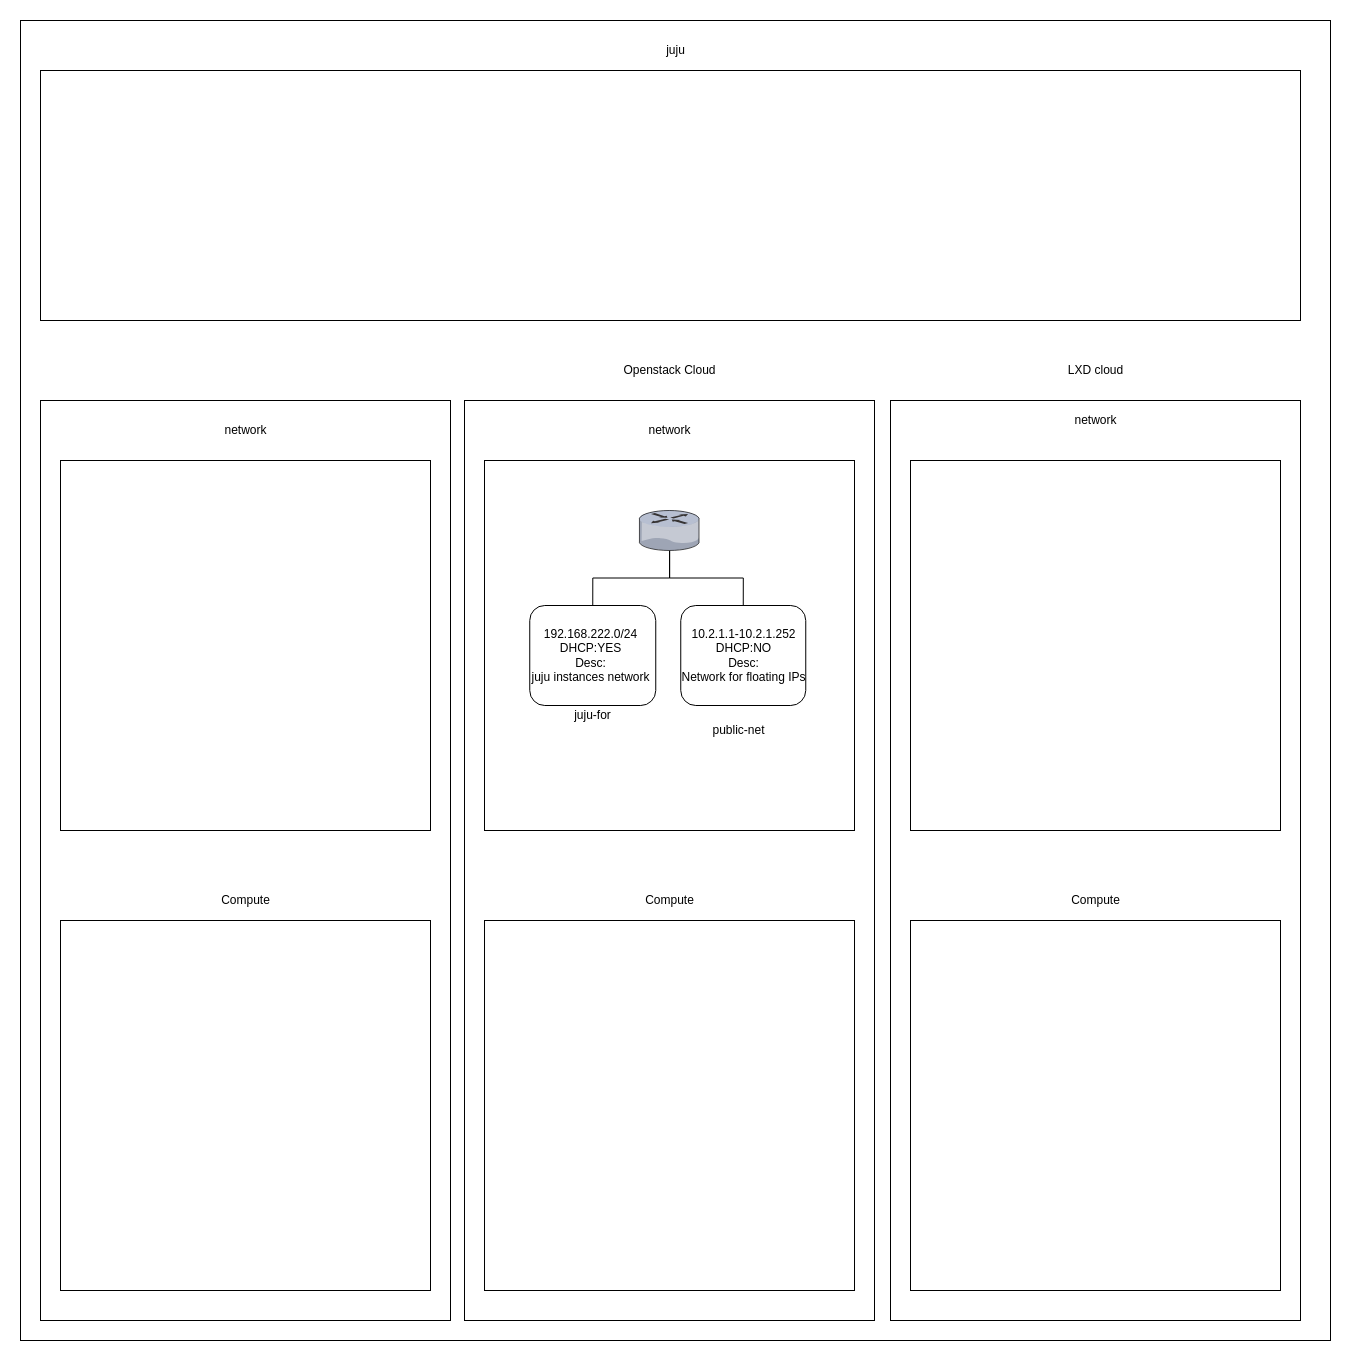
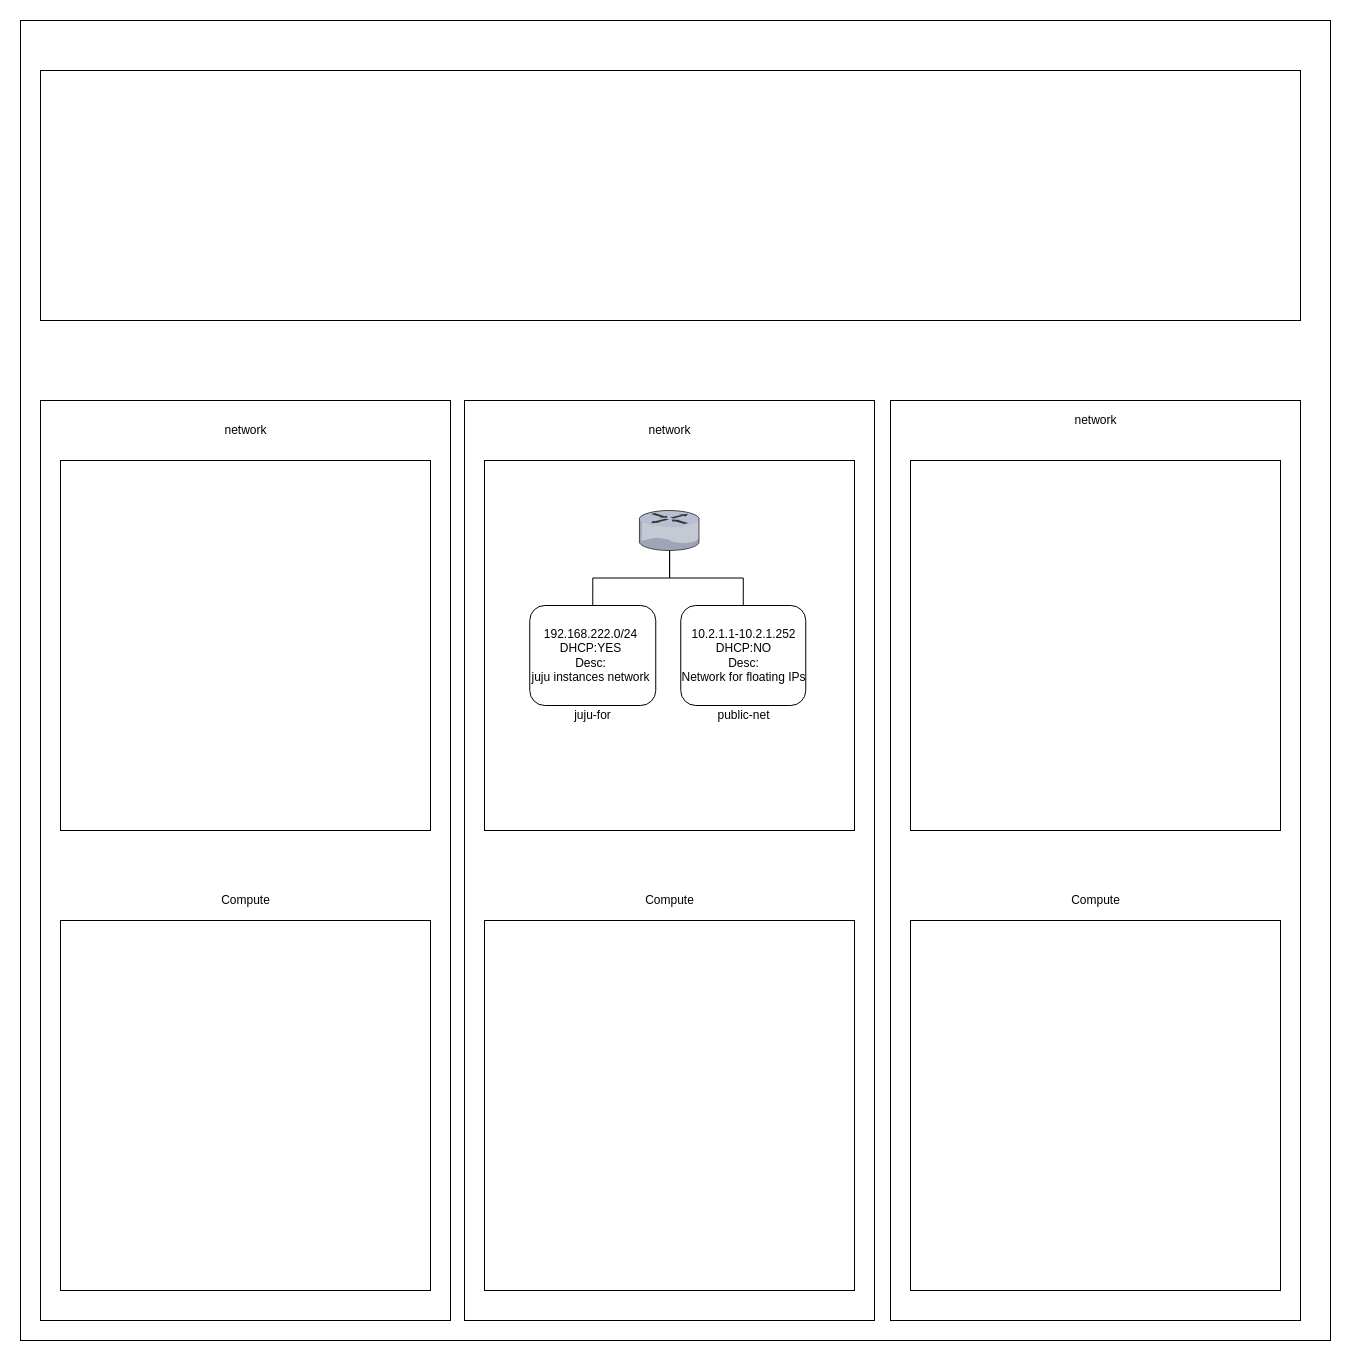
  <mxCell id="0" />
  <mxCell id="1" parent="0" />
  <mxCell id="2" value="" style="rounded=0;whiteSpace=wrap;html=1;fillColor=none;" vertex="1" parent="1"><mxGeometry x="484" y="460" width="370" height="370" as="geometry" /></mxCell>
- <mxCell id="3" value="Openstack Cloud" style="text;html=1;resizable=0;autosize=1;align=center;verticalAlign=middle;points=[];fillColor=none;strokeColor=none;rounded=0;" vertex="1" parent="1"><mxGeometry x="614" y="360" width="110" height="20" as="geometry" /></mxCell>
  <mxCell id="4" style="edgeStyle=orthogonalEdgeStyle;rounded=0;orthogonalLoop=1;jettySize=auto;html=1;exitX=0.5;exitY=0;exitDx=0;exitDy=0;endArrow=none;endFill=0;" edge="1" parent="1" source="5" target="10"><mxGeometry relative="1" as="geometry" /></mxCell>
  <mxCell id="5" value="" style="rounded=1;whiteSpace=wrap;html=1;fillColor=none;" vertex="1" parent="1"><mxGeometry x="529.25" y="605" width="126" height="100" as="geometry" /></mxCell>
  <mxCell id="6" value="juju-for" style="text;html=1;resizable=0;autosize=1;align=center;verticalAlign=middle;points=[];fillColor=none;strokeColor=none;rounded=0;" vertex="1" parent="1"><mxGeometry x="567.25" y="705" width="50" height="20" as="geometry" /></mxCell>
  <mxCell id="7" style="edgeStyle=orthogonalEdgeStyle;rounded=0;orthogonalLoop=1;jettySize=auto;html=1;exitX=0.5;exitY=0;exitDx=0;exitDy=0;endArrow=none;endFill=0;" edge="1" parent="1" source="8" target="10"><mxGeometry relative="1" as="geometry" /></mxCell>
  <mxCell id="8" value="" style="rounded=1;whiteSpace=wrap;html=1;fillColor=none;" vertex="1" parent="1"><mxGeometry x="680.25" y="605" width="125" height="100" as="geometry" /></mxCell>
- <mxCell id="9" value="public-net" style="text;html=1;resizable=0;autosize=1;align=center;verticalAlign=middle;points=[];fillColor=none;strokeColor=none;rounded=0;" vertex="1" parent="1"><mxGeometry x="702.75" y="720" width="70" height="20" as="geometry" /></mxCell>
+ <mxCell id="9" value="public-net" style="text;html=1;resizable=0;autosize=1;align=center;verticalAlign=middle;points=[];fillColor=none;strokeColor=none;rounded=0;" vertex="1" parent="1"><mxGeometry x="707.75" y="705" width="70" height="20" as="geometry" /></mxCell>
  <mxCell id="10" value="" style="verticalLabelPosition=bottom;sketch=0;aspect=fixed;html=1;verticalAlign=top;strokeColor=none;align=center;outlineConnect=0;shape=mxgraph.citrix.router;fillColor=none;" vertex="1" parent="1"><mxGeometry x="638.87" y="510" width="60.27" height="40" as="geometry" /></mxCell>
  <mxCell id="11" value="&lt;div&gt;192.168.222.0/24&lt;/div&gt;&lt;div&gt;DHCP:YES&lt;/div&gt;&lt;div&gt;Desc:&lt;/div&gt;&lt;div&gt;juju instances network&lt;br&gt;&lt;/div&gt;" style="text;html=1;resizable=0;autosize=1;align=center;verticalAlign=middle;points=[];fillColor=none;strokeColor=none;rounded=0;" vertex="1" parent="1"><mxGeometry x="525.25" y="625" width="130" height="60" as="geometry" /></mxCell>
  <mxCell id="12" value="&lt;div&gt;10.2.1.1-10.2.1.252&lt;/div&gt;&lt;div&gt;DHCP:NO&lt;/div&gt;&lt;div&gt;Desc:&lt;/div&gt;&lt;div&gt;Network for floating IPs&lt;br&gt;&lt;/div&gt;" style="text;html=1;resizable=0;autosize=1;align=center;verticalAlign=middle;points=[];fillColor=none;strokeColor=none;rounded=0;" vertex="1" parent="1"><mxGeometry x="672.75" y="625" width="140" height="60" as="geometry" /></mxCell>
  <mxCell id="13" value="" style="rounded=0;whiteSpace=wrap;html=1;fillColor=none;" vertex="1" parent="1"><mxGeometry x="60" y="460" width="370" height="370" as="geometry" /></mxCell>
  <mxCell id="14" value="" style="rounded=0;whiteSpace=wrap;html=1;fillColor=none;" vertex="1" parent="1"><mxGeometry x="910" y="460" width="370" height="370" as="geometry" /></mxCell>
- <mxCell id="15" value="LXD cloud" style="text;html=1;resizable=0;autosize=1;align=center;verticalAlign=middle;points=[];fillColor=none;strokeColor=none;rounded=0;" vertex="1" parent="1"><mxGeometry x="1060" y="360" width="70" height="20" as="geometry" /></mxCell>
  <mxCell id="16" value="" style="rounded=0;whiteSpace=wrap;html=1;fillColor=none;" vertex="1" parent="1"><mxGeometry x="484.01" y="920" width="370" height="370" as="geometry" /></mxCell>
  <mxCell id="17" value="" style="rounded=0;whiteSpace=wrap;html=1;fillColor=none;" vertex="1" parent="1"><mxGeometry x="910" y="920" width="370" height="370" as="geometry" /></mxCell>
  <mxCell id="18" value="" style="rounded=0;whiteSpace=wrap;html=1;fillColor=none;" vertex="1" parent="1"><mxGeometry x="60" y="920" width="370" height="370" as="geometry" /></mxCell>
  <mxCell id="19" value="" style="rounded=0;whiteSpace=wrap;html=1;fillColor=none;" vertex="1" parent="1"><mxGeometry x="40" y="400" width="410" height="920" as="geometry" /></mxCell>
  <mxCell id="20" value="network" style="text;html=1;resizable=0;autosize=1;align=center;verticalAlign=middle;points=[];fillColor=none;strokeColor=none;rounded=0;" vertex="1" parent="1"><mxGeometry x="215" y="420" width="60" height="20" as="geometry" /></mxCell>
  <mxCell id="21" value="network" style="text;html=1;resizable=0;autosize=1;align=center;verticalAlign=middle;points=[];fillColor=none;strokeColor=none;rounded=0;" vertex="1" parent="1"><mxGeometry x="639" y="420" width="60" height="20" as="geometry" /></mxCell>
  <mxCell id="22" value="network" style="text;html=1;resizable=0;autosize=1;align=center;verticalAlign=middle;points=[];fillColor=none;strokeColor=none;rounded=0;" vertex="1" parent="1"><mxGeometry x="1065" y="410" width="60" height="20" as="geometry" /></mxCell>
  <mxCell id="23" value="Compute" style="text;html=1;resizable=0;autosize=1;align=center;verticalAlign=middle;points=[];fillColor=none;strokeColor=none;rounded=0;" vertex="1" parent="1"><mxGeometry x="215" y="890" width="60" height="20" as="geometry" /></mxCell>
  <mxCell id="24" value="Compute" style="text;html=1;resizable=0;autosize=1;align=center;verticalAlign=middle;points=[];fillColor=none;strokeColor=none;rounded=0;" vertex="1" parent="1"><mxGeometry x="639" y="890" width="60" height="20" as="geometry" /></mxCell>
  <mxCell id="25" value="Compute" style="text;html=1;resizable=0;autosize=1;align=center;verticalAlign=middle;points=[];fillColor=none;strokeColor=none;rounded=0;" vertex="1" parent="1"><mxGeometry x="1065" y="890" width="60" height="20" as="geometry" /></mxCell>
  <mxCell id="26" value="" style="rounded=0;whiteSpace=wrap;html=1;fillColor=none;" vertex="1" parent="1"><mxGeometry x="464" y="400" width="410" height="920" as="geometry" /></mxCell>
  <mxCell id="27" value="" style="rounded=0;whiteSpace=wrap;html=1;fillColor=none;" vertex="1" parent="1"><mxGeometry x="890" y="400" width="410" height="920" as="geometry" /></mxCell>
  <mxCell id="28" value="" style="rounded=0;whiteSpace=wrap;html=1;fillColor=none;" vertex="1" parent="1"><mxGeometry x="20" y="20" width="1310" height="1320" as="geometry" /></mxCell>
  <mxCell id="29" value="" style="rounded=0;whiteSpace=wrap;html=1;fillColor=none;" vertex="1" parent="1"><mxGeometry x="40" width="1260" height="250" as="geometry" y="70" /></mxCell>
- <mxCell id="30" value="juju" style="text;html=1;resizable=0;autosize=1;align=center;verticalAlign=middle;points=[];fillColor=none;strokeColor=none;rounded=0;" vertex="1" parent="1"><mxGeometry x="660" y="40" width="30" height="20" as="geometry" /></mxCell>
